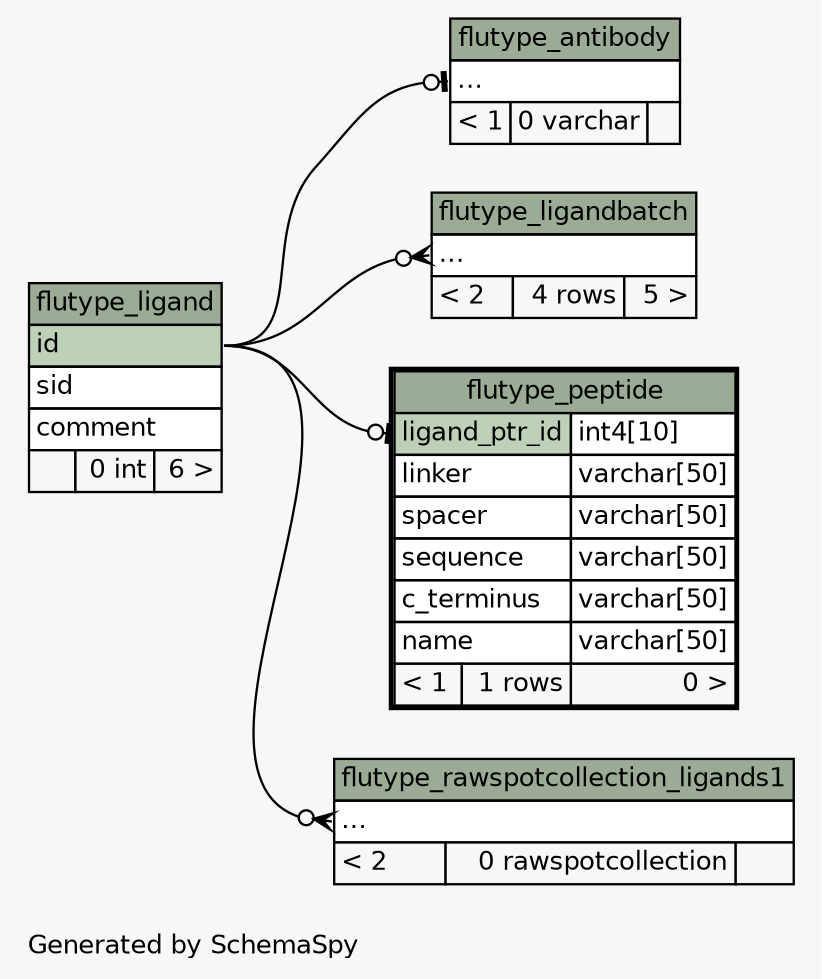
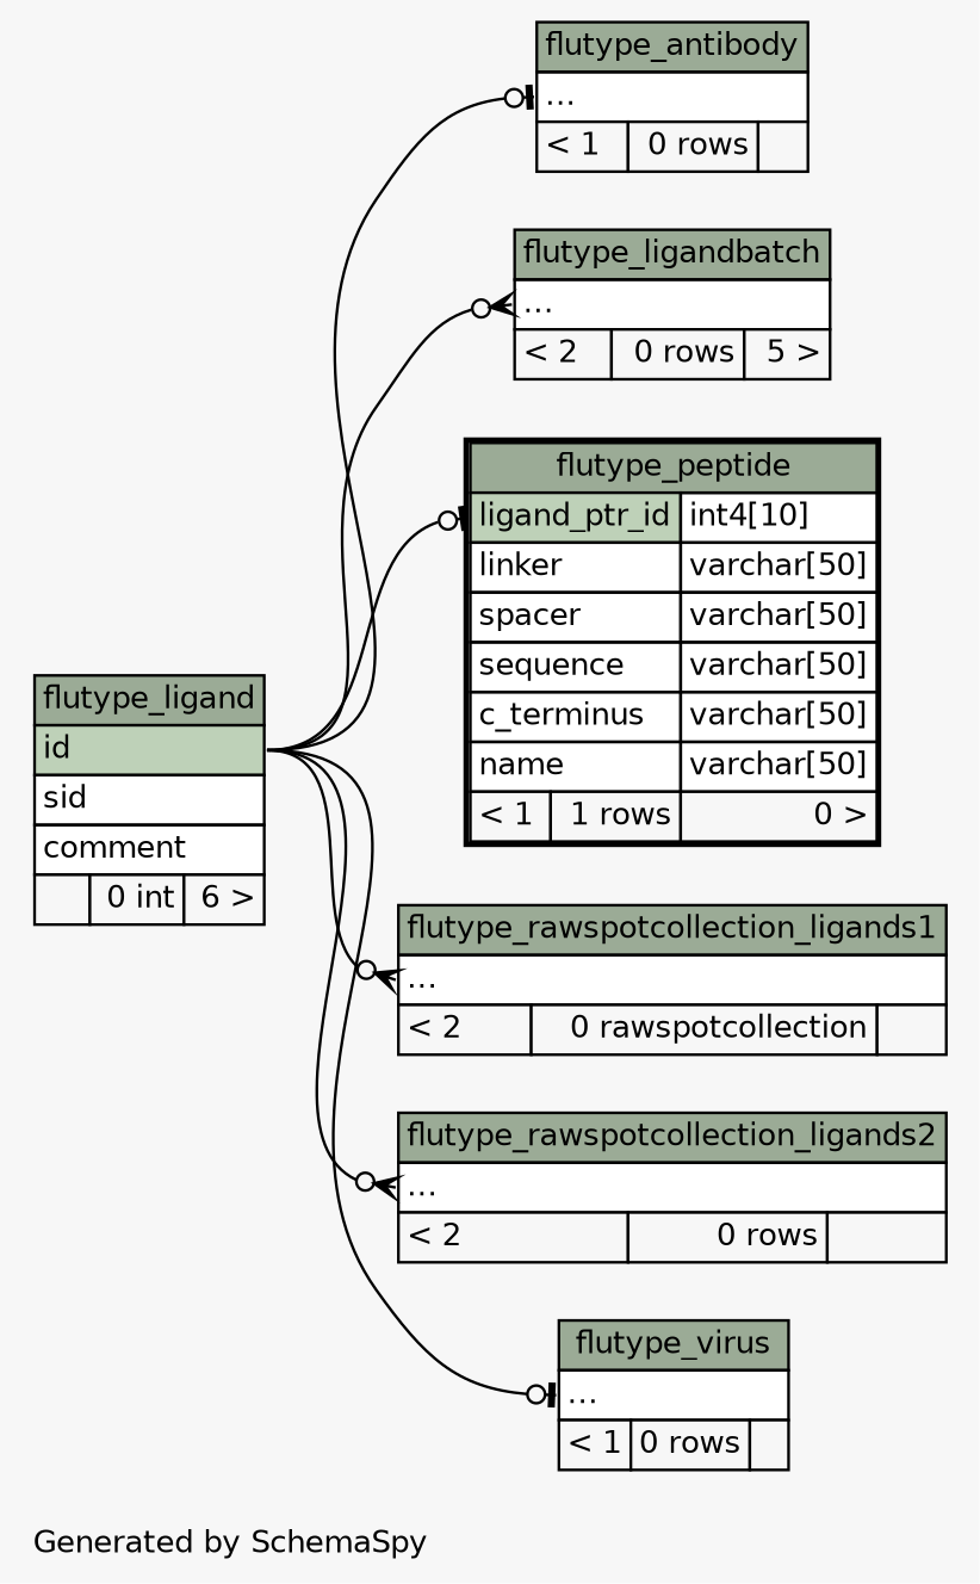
  digraph {
    bgcolor="#f7f7f7"
    fontname=Helvetica
    fontsize=11
    label="\nGenerated by SchemaSpy"
    labeljust=l
    nodesep=0.18
    rankdir=RL
    ranksep=0.46
    node [fontname=Helvetica fontsize=11 shape=plaintext]
    edge [arrowhead=none arrowsize=0.8 arrowtail=teeodot dir=back headport="id:e" tailport="elipses:w"]
-   n1 [label=<     <TABLE BORDER="0" CELLBORDER="1" CELLSPACING="0" BGCOLOR="#ffffff">       <TR><TD COLSPAN="3" BGCOLOR="#9bab96" ALIGN="CENTER">flutype_antibody</TD></TR>       <TR><TD PORT="elipses" COLSPAN="3" ALIGN="LEFT">...</TD></TR>       <TR><TD ALIGN="LEFT" BGCOLOR="#f7f7f7">&lt; 1</TD><TD ALIGN="RIGHT" BGCOLOR="#f7f7f7">0 varchar</TD><TD ALIGN="RIGHT" BGCOLOR="#f7f7f7">  </TD></TR>     </TABLE>>]
+   n1 [label=<     <TABLE BORDER="0" CELLBORDER="1" CELLSPACING="0" BGCOLOR="#ffffff">       <TR><TD COLSPAN="3" BGCOLOR="#9bab96" ALIGN="CENTER">flutype_antibody</TD></TR>       <TR><TD PORT="elipses" COLSPAN="3" ALIGN="LEFT">...</TD></TR>       <TR><TD ALIGN="LEFT" BGCOLOR="#f7f7f7">&lt; 1</TD><TD ALIGN="RIGHT" BGCOLOR="#f7f7f7">0 rows</TD><TD ALIGN="RIGHT" BGCOLOR="#f7f7f7">  </TD></TR>     </TABLE>>]
    n2 [label=<     <TABLE BORDER="0" CELLBORDER="1" CELLSPACING="0" BGCOLOR="#ffffff">       <TR><TD COLSPAN="3" BGCOLOR="#9bab96" ALIGN="CENTER">flutype_ligand</TD></TR>       <TR><TD PORT="id" COLSPAN="3" BGCOLOR="#bed1b8" ALIGN="LEFT">id</TD></TR>       <TR><TD PORT="sid" COLSPAN="3" ALIGN="LEFT">sid</TD></TR>       <TR><TD PORT="comment" COLSPAN="3" ALIGN="LEFT">comment</TD></TR>       <TR><TD ALIGN="LEFT" BGCOLOR="#f7f7f7">  </TD><TD ALIGN="RIGHT" BGCOLOR="#f7f7f7">0 int</TD><TD ALIGN="RIGHT" BGCOLOR="#f7f7f7">6 &gt;</TD></TR>     </TABLE>>]
-   n3 [label=<     <TABLE BORDER="0" CELLBORDER="1" CELLSPACING="0" BGCOLOR="#ffffff">       <TR><TD COLSPAN="3" BGCOLOR="#9bab96" ALIGN="CENTER">flutype_ligandbatch</TD></TR>       <TR><TD PORT="elipses" COLSPAN="3" ALIGN="LEFT">...</TD></TR>       <TR><TD ALIGN="LEFT" BGCOLOR="#f7f7f7">&lt; 2</TD><TD ALIGN="RIGHT" BGCOLOR="#f7f7f7">4 rows</TD><TD ALIGN="RIGHT" BGCOLOR="#f7f7f7">5 &gt;</TD></TR>     </TABLE>>]
+   n3 [label=<     <TABLE BORDER="0" CELLBORDER="1" CELLSPACING="0" BGCOLOR="#ffffff">       <TR><TD COLSPAN="3" BGCOLOR="#9bab96" ALIGN="CENTER">flutype_ligandbatch</TD></TR>       <TR><TD PORT="elipses" COLSPAN="3" ALIGN="LEFT">...</TD></TR>       <TR><TD ALIGN="LEFT" BGCOLOR="#f7f7f7">&lt; 2</TD><TD ALIGN="RIGHT" BGCOLOR="#f7f7f7">0 rows</TD><TD ALIGN="RIGHT" BGCOLOR="#f7f7f7">5 &gt;</TD></TR>     </TABLE>>]
    n4 [label=<     <TABLE BORDER="2" CELLBORDER="1" CELLSPACING="0" BGCOLOR="#ffffff">       <TR><TD COLSPAN="3" BGCOLOR="#9bab96" ALIGN="CENTER">flutype_peptide</TD></TR>       <TR><TD PORT="ligand_ptr_id" COLSPAN="2" BGCOLOR="#bed1b8" ALIGN="LEFT">ligand_ptr_id</TD><TD PORT="ligand_ptr_id.type" ALIGN="LEFT">int4[10]</TD></TR>       <TR><TD PORT="linker" COLSPAN="2" ALIGN="LEFT">linker</TD><TD PORT="linker.type" ALIGN="LEFT">varchar[50]</TD></TR>       <TR><TD PORT="spacer" COLSPAN="2" ALIGN="LEFT">spacer</TD><TD PORT="spacer.type" ALIGN="LEFT">varchar[50]</TD></TR>       <TR><TD PORT="sequence" COLSPAN="2" ALIGN="LEFT">sequence</TD><TD PORT="sequence.type" ALIGN="LEFT">varchar[50]</TD></TR>       <TR><TD PORT="c_terminus" COLSPAN="2" ALIGN="LEFT">c_terminus</TD><TD PORT="c_terminus.type" ALIGN="LEFT">varchar[50]</TD></TR>       <TR><TD PORT="name" COLSPAN="2" ALIGN="LEFT">name</TD><TD PORT="name.type" ALIGN="LEFT">varchar[50]</TD></TR>       <TR><TD ALIGN="LEFT" BGCOLOR="#f7f7f7">&lt; 1</TD><TD ALIGN="RIGHT" BGCOLOR="#f7f7f7">1 rows</TD><TD ALIGN="RIGHT" BGCOLOR="#f7f7f7">0 &gt;</TD></TR>     </TABLE>>]
    n5 [label=<     <TABLE BORDER="0" CELLBORDER="1" CELLSPACING="0" BGCOLOR="#ffffff">       <TR><TD COLSPAN="3" BGCOLOR="#9bab96" ALIGN="CENTER">flutype_rawspotcollection_ligands1</TD></TR>       <TR><TD PORT="elipses" COLSPAN="3" ALIGN="LEFT">...</TD></TR>       <TR><TD ALIGN="LEFT" BGCOLOR="#f7f7f7">&lt; 2</TD><TD ALIGN="RIGHT" BGCOLOR="#f7f7f7">0 rawspotcollection</TD><TD ALIGN="RIGHT" BGCOLOR="#f7f7f7">  </TD></TR>     </TABLE>>]
+   n6 [label=<     <TABLE BORDER="0" CELLBORDER="1" CELLSPACING="0" BGCOLOR="#ffffff">       <TR><TD COLSPAN="3" BGCOLOR="#9bab96" ALIGN="CENTER">flutype_rawspotcollection_ligands2</TD></TR>       <TR><TD PORT="elipses" COLSPAN="3" ALIGN="LEFT">...</TD></TR>       <TR><TD ALIGN="LEFT" BGCOLOR="#f7f7f7">&lt; 2</TD><TD ALIGN="RIGHT" BGCOLOR="#f7f7f7">0 rows</TD><TD ALIGN="RIGHT" BGCOLOR="#f7f7f7">  </TD></TR>     </TABLE>>]
+   n7 [label=<     <TABLE BORDER="0" CELLBORDER="1" CELLSPACING="0" BGCOLOR="#ffffff">       <TR><TD COLSPAN="3" BGCOLOR="#9bab96" ALIGN="CENTER">flutype_virus</TD></TR>       <TR><TD PORT="elipses" COLSPAN="3" ALIGN="LEFT">...</TD></TR>       <TR><TD ALIGN="LEFT" BGCOLOR="#f7f7f7">&lt; 1</TD><TD ALIGN="RIGHT" BGCOLOR="#f7f7f7">0 rows</TD><TD ALIGN="RIGHT" BGCOLOR="#f7f7f7">  </TD></TR>     </TABLE>>]
    n1 -> n2
    n3 -> n2 [arrowtail=crowodot]
    n4 -> n2 [tailport="ligand_ptr_id:w"]
    n5 -> n2 [arrowtail=crowodot]
+   n6 -> n2 [arrowtail=crowodot]
+   n7 -> n2
  }
